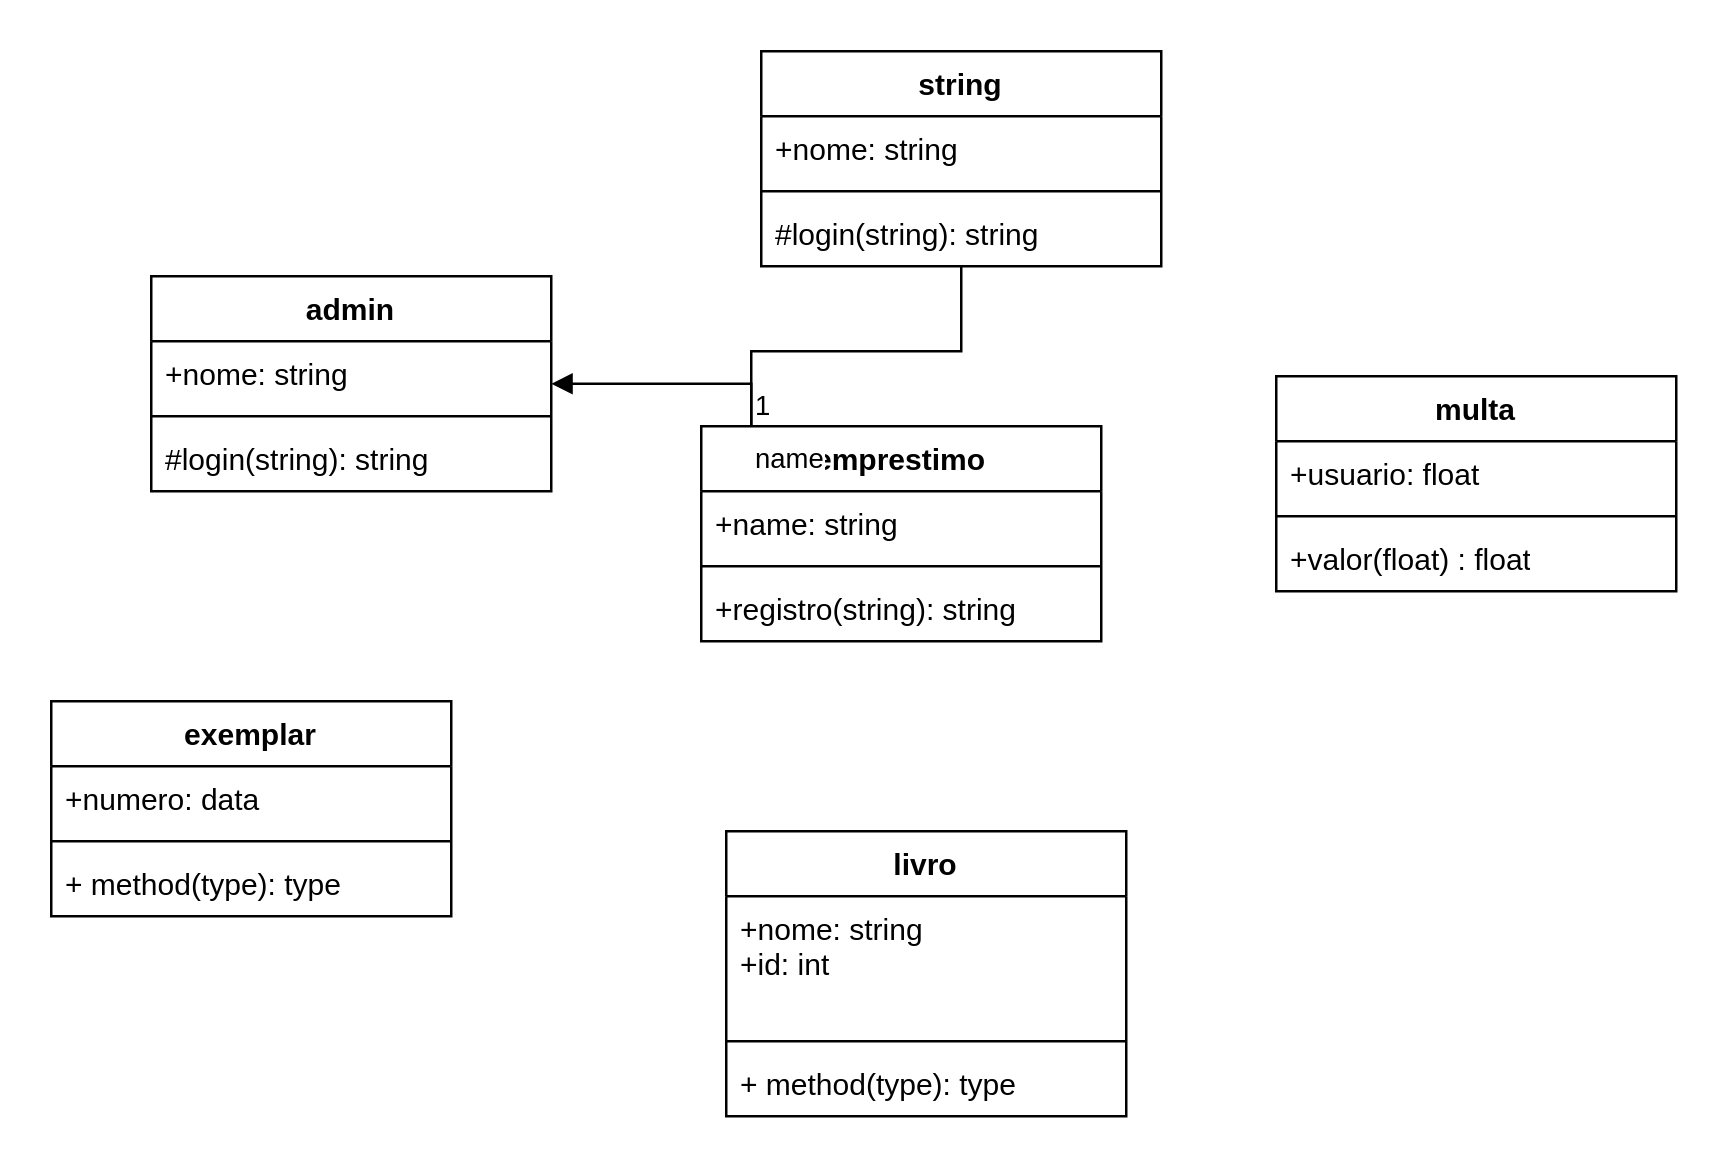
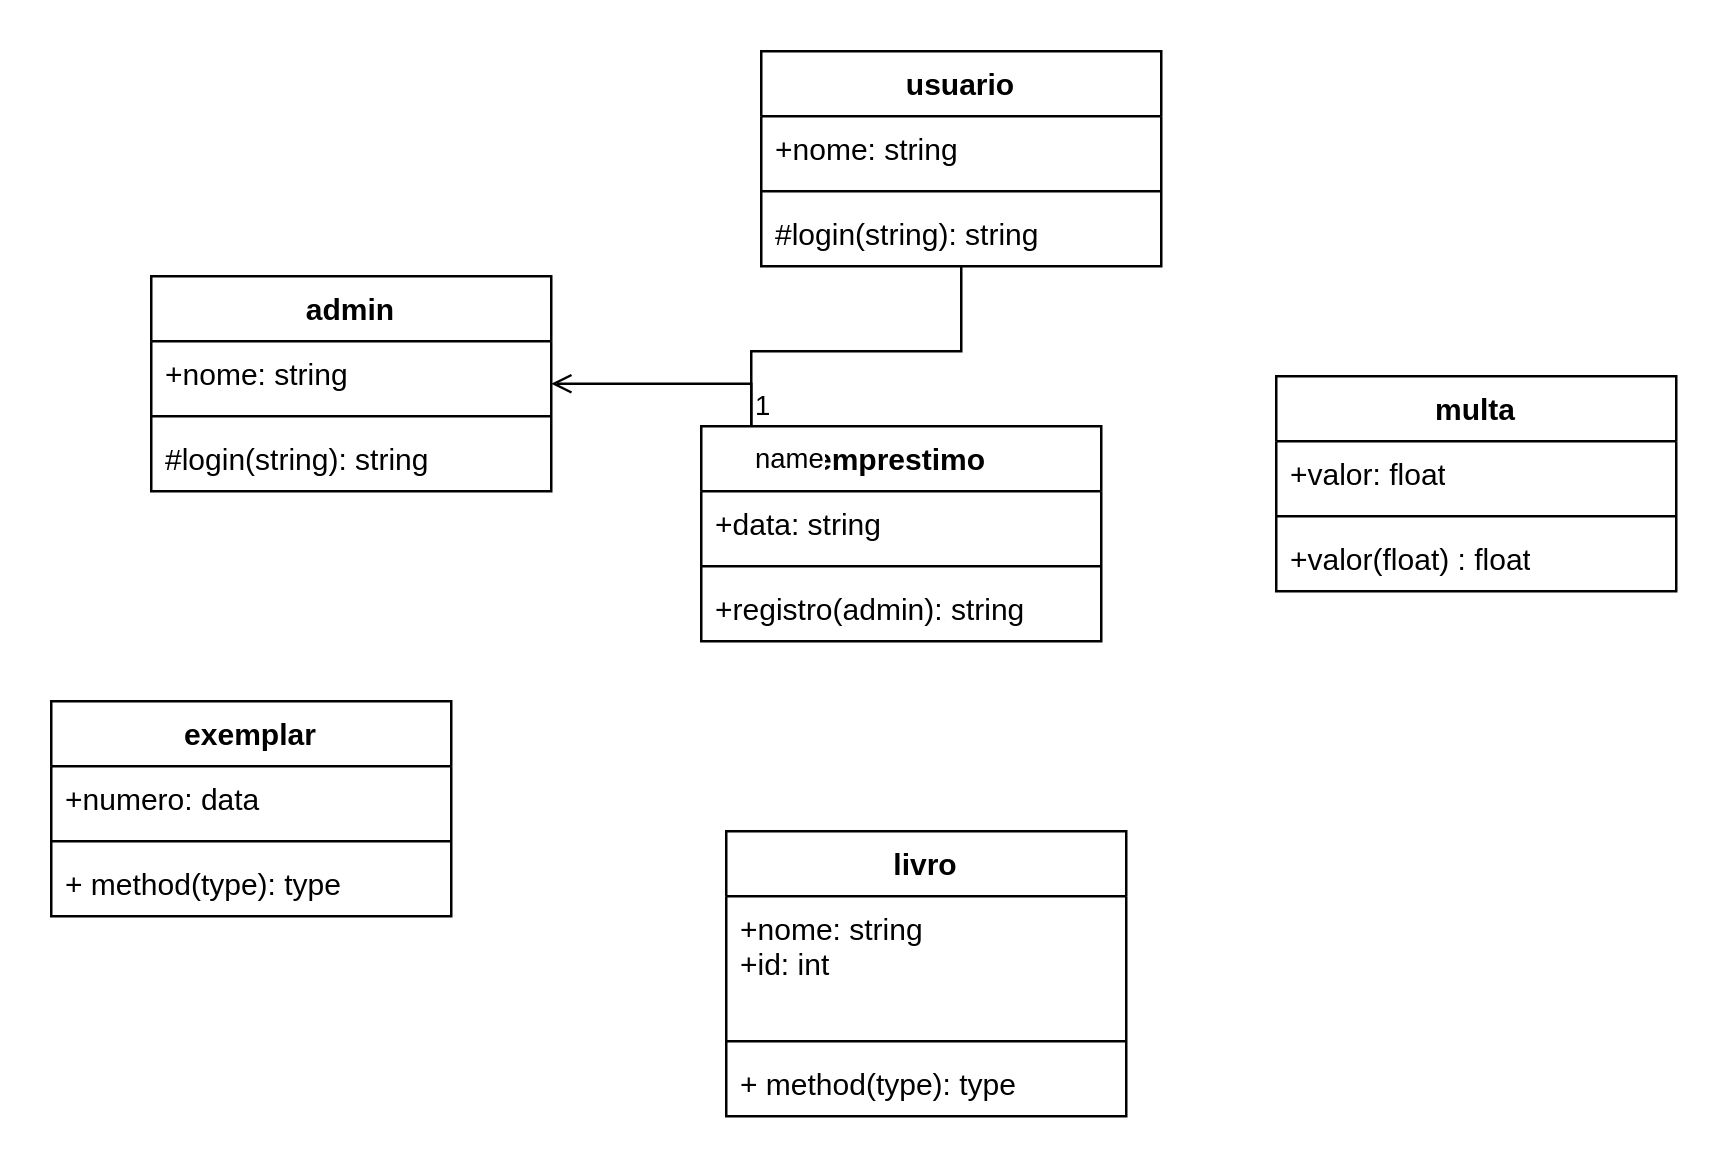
  <mxCell id="0" />
  <mxCell id="1" parent="0" />
  <mxCell id="2" value="livro" style="swimlane;fontStyle=1;align=center;verticalAlign=top;childLayout=stackLayout;horizontal=1;startSize=26;horizontalStack=0;resizeParent=1;resizeParentMax=0;resizeLast=0;collapsible=1;marginBottom=0;whiteSpace=wrap;html=1;" vertex="1" parent="1"><mxGeometry x="290" y="332" width="160" height="114" as="geometry" /></mxCell>
  <mxCell id="3" value="+nome: string&lt;div&gt;+id: int&lt;/div&gt;" style="text;strokeColor=none;fillColor=none;align=left;verticalAlign=top;spacingLeft=4;spacingRight=4;overflow=hidden;rotatable=0;points=[[0,0.5],[1,0.5]];portConstraint=eastwest;whiteSpace=wrap;html=1;" vertex="1" parent="2"><mxGeometry y="26" width="160" height="54" as="geometry" /></mxCell>
  <mxCell id="4" value="" style="line;strokeWidth=1;fillColor=none;align=left;verticalAlign=middle;spacingTop=-1;spacingLeft=3;spacingRight=3;rotatable=0;labelPosition=right;points=[];portConstraint=eastwest;strokeColor=inherit;" vertex="1" parent="2"><mxGeometry y="80" width="160" height="8" as="geometry" /></mxCell>
  <mxCell id="5" value="+ method(type): type" style="text;strokeColor=none;fillColor=none;align=left;verticalAlign=top;spacingLeft=4;spacingRight=4;overflow=hidden;rotatable=0;points=[[0,0.5],[1,0.5]];portConstraint=eastwest;whiteSpace=wrap;html=1;" vertex="1" parent="2"><mxGeometry y="88" width="160" height="26" as="geometry" /></mxCell>
  <mxCell id="6" value="admin" style="swimlane;fontStyle=1;align=center;verticalAlign=top;childLayout=stackLayout;horizontal=1;startSize=26;horizontalStack=0;resizeParent=1;resizeParentMax=0;resizeLast=0;collapsible=1;marginBottom=0;whiteSpace=wrap;html=1;" vertex="1" parent="1"><mxGeometry x="60" y="110" width="160" height="86" as="geometry" /></mxCell>
  <mxCell id="7" value="+nome: string" style="text;strokeColor=none;fillColor=none;align=left;verticalAlign=top;spacingLeft=4;spacingRight=4;overflow=hidden;rotatable=0;points=[[0,0.5],[1,0.5]];portConstraint=eastwest;whiteSpace=wrap;html=1;" vertex="1" parent="6"><mxGeometry y="26" width="160" height="26" as="geometry" /></mxCell>
  <mxCell id="8" value="" style="line;strokeWidth=1;fillColor=none;align=left;verticalAlign=middle;spacingTop=-1;spacingLeft=3;spacingRight=3;rotatable=0;labelPosition=right;points=[];portConstraint=eastwest;strokeColor=inherit;" vertex="1" parent="6"><mxGeometry y="52" width="160" height="8" as="geometry" /></mxCell>
  <mxCell id="9" value="#login(string): string" style="text;strokeColor=none;fillColor=none;align=left;verticalAlign=top;spacingLeft=4;spacingRight=4;overflow=hidden;rotatable=0;points=[[0,0.5],[1,0.5]];portConstraint=eastwest;whiteSpace=wrap;html=1;" vertex="1" parent="6"><mxGeometry y="60" width="160" height="26" as="geometry" /></mxCell>
  <mxCell id="10" value="emprestimo" style="swimlane;fontStyle=1;align=center;verticalAlign=top;childLayout=stackLayout;horizontal=1;startSize=26;horizontalStack=0;resizeParent=1;resizeParentMax=0;resizeLast=0;collapsible=1;marginBottom=0;whiteSpace=wrap;html=1;" vertex="1" parent="1"><mxGeometry x="280" y="170" width="160" height="86" as="geometry" /></mxCell>
- <mxCell id="11" value="+name: string" style="text;strokeColor=none;fillColor=none;align=left;verticalAlign=top;spacingLeft=4;spacingRight=4;overflow=hidden;rotatable=0;points=[[0,0.5],[1,0.5]];portConstraint=eastwest;whiteSpace=wrap;html=1;" vertex="1" parent="10"><mxGeometry y="26" width="160" height="26" as="geometry" /></mxCell>
+ <mxCell id="11" value="+data: string" style="text;strokeColor=none;fillColor=none;align=left;verticalAlign=top;spacingLeft=4;spacingRight=4;overflow=hidden;rotatable=0;points=[[0,0.5],[1,0.5]];portConstraint=eastwest;whiteSpace=wrap;html=1;" vertex="1" parent="10"><mxGeometry y="26" width="160" height="26" as="geometry" /></mxCell>
  <mxCell id="12" value="" style="line;strokeWidth=1;fillColor=none;align=left;verticalAlign=middle;spacingTop=-1;spacingLeft=3;spacingRight=3;rotatable=0;labelPosition=right;points=[];portConstraint=eastwest;strokeColor=inherit;" vertex="1" parent="10"><mxGeometry y="52" width="160" height="8" as="geometry" /></mxCell>
- <mxCell id="13" value="+registro(string): string" style="text;strokeColor=none;fillColor=none;align=left;verticalAlign=top;spacingLeft=4;spacingRight=4;overflow=hidden;rotatable=0;points=[[0,0.5],[1,0.5]];portConstraint=eastwest;whiteSpace=wrap;html=1;" vertex="1" parent="10"><mxGeometry y="60" width="160" height="26" as="geometry" /></mxCell>
- <mxCell id="14" value="string" style="swimlane;fontStyle=1;align=center;verticalAlign=top;childLayout=stackLayout;horizontal=1;startSize=26;horizontalStack=0;resizeParent=1;resizeParentMax=0;resizeLast=0;collapsible=1;marginBottom=0;whiteSpace=wrap;html=1;" vertex="1" parent="1"><mxGeometry x="304" y="20" width="160" height="86" as="geometry" /></mxCell>
+ <mxCell id="13" value="+registro(admin): string" style="text;strokeColor=none;fillColor=none;align=left;verticalAlign=top;spacingLeft=4;spacingRight=4;overflow=hidden;rotatable=0;points=[[0,0.5],[1,0.5]];portConstraint=eastwest;whiteSpace=wrap;html=1;" vertex="1" parent="10"><mxGeometry y="60" width="160" height="26" as="geometry" /></mxCell>
+ <mxCell id="14" value="usuario" style="swimlane;fontStyle=1;align=center;verticalAlign=top;childLayout=stackLayout;horizontal=1;startSize=26;horizontalStack=0;resizeParent=1;resizeParentMax=0;resizeLast=0;collapsible=1;marginBottom=0;whiteSpace=wrap;html=1;" vertex="1" parent="1"><mxGeometry x="304" y="20" width="160" height="86" as="geometry" /></mxCell>
  <mxCell id="15" value="+nome: string" style="text;strokeColor=none;fillColor=none;align=left;verticalAlign=top;spacingLeft=4;spacingRight=4;overflow=hidden;rotatable=0;points=[[0,0.5],[1,0.5]];portConstraint=eastwest;whiteSpace=wrap;html=1;" vertex="1" parent="14"><mxGeometry y="26" width="160" height="26" as="geometry" /></mxCell>
  <mxCell id="16" value="" style="line;strokeWidth=1;fillColor=none;align=left;verticalAlign=middle;spacingTop=-1;spacingLeft=3;spacingRight=3;rotatable=0;labelPosition=right;points=[];portConstraint=eastwest;strokeColor=inherit;" vertex="1" parent="14"><mxGeometry y="52" width="160" height="8" as="geometry" /></mxCell>
  <mxCell id="17" value="#login(string): string" style="text;strokeColor=none;fillColor=none;align=left;verticalAlign=top;spacingLeft=4;spacingRight=4;overflow=hidden;rotatable=0;points=[[0,0.5],[1,0.5]];portConstraint=eastwest;whiteSpace=wrap;html=1;" vertex="1" parent="14"><mxGeometry y="60" width="160" height="26" as="geometry" /></mxCell>
- <mxCell id="18" value="name" style="endArrow=block;endFill=1;html=1;edgeStyle=orthogonalEdgeStyle;align=left;verticalAlign=top;rounded=0;" edge="1" parent="1" source="10" target="6"><mxGeometry x="-1" relative="1" as="geometry"><mxPoint x="280" y="160" as="sourcePoint" /><mxPoint x="460" y="230" as="targetPoint" /><Array as="points"><mxPoint x="300" y="153" /></Array></mxGeometry></mxCell>
+ <mxCell id="18" value="name" style="endArrow=open;endFill=1;html=1;edgeStyle=orthogonalEdgeStyle;align=left;verticalAlign=top;rounded=0;" edge="1" parent="1" source="10" target="6"><mxGeometry x="-1" relative="1" as="geometry"><mxPoint x="280" y="160" as="sourcePoint" /><mxPoint x="460" y="230" as="targetPoint" /><Array as="points"><mxPoint x="300" y="153" /></Array></mxGeometry></mxCell>
  <mxCell id="19" value="1" style="edgeLabel;resizable=0;html=1;align=left;verticalAlign=bottom;" connectable="0" vertex="1" parent="18"><mxGeometry x="-1" relative="1" as="geometry" /></mxCell>
  <mxCell id="20" value="name" style="endArrow=none;endFill=1;html=1;edgeStyle=orthogonalEdgeStyle;align=left;verticalAlign=top;rounded=0;" edge="1" parent="1" source="10" target="14"><mxGeometry x="-1" relative="1" as="geometry"><mxPoint x="370" y="150" as="sourcePoint" /><mxPoint x="460" y="230" as="targetPoint" /><Array as="points"><mxPoint x="300" y="140" /><mxPoint x="384" y="140" /></Array></mxGeometry></mxCell>
  <mxCell id="21" value="1" style="edgeLabel;resizable=0;html=1;align=left;verticalAlign=bottom;" connectable="0" vertex="1" parent="20"><mxGeometry x="-1" relative="1" as="geometry" /></mxCell>
  <mxCell id="22" value="multa&lt;div&gt;&lt;br&gt;&lt;/div&gt;" style="swimlane;fontStyle=1;align=center;verticalAlign=top;childLayout=stackLayout;horizontal=1;startSize=26;horizontalStack=0;resizeParent=1;resizeParentMax=0;resizeLast=0;collapsible=1;marginBottom=0;whiteSpace=wrap;html=1;" vertex="1" parent="1"><mxGeometry x="510" y="150" width="160" height="86" as="geometry" /></mxCell>
- <mxCell id="23" value="+usuario: float" style="text;strokeColor=none;fillColor=none;align=left;verticalAlign=top;spacingLeft=4;spacingRight=4;overflow=hidden;rotatable=0;points=[[0,0.5],[1,0.5]];portConstraint=eastwest;whiteSpace=wrap;html=1;" vertex="1" parent="22"><mxGeometry y="26" width="160" height="26" as="geometry" /></mxCell>
+ <mxCell id="23" value="+valor: float" style="text;strokeColor=none;fillColor=none;align=left;verticalAlign=top;spacingLeft=4;spacingRight=4;overflow=hidden;rotatable=0;points=[[0,0.5],[1,0.5]];portConstraint=eastwest;whiteSpace=wrap;html=1;" vertex="1" parent="22"><mxGeometry y="26" width="160" height="26" as="geometry" /></mxCell>
  <mxCell id="24" value="" style="line;strokeWidth=1;fillColor=none;align=left;verticalAlign=middle;spacingTop=-1;spacingLeft=3;spacingRight=3;rotatable=0;labelPosition=right;points=[];portConstraint=eastwest;strokeColor=inherit;" vertex="1" parent="22"><mxGeometry y="52" width="160" height="8" as="geometry" /></mxCell>
  <mxCell id="25" value="+valor(float) : float" style="text;strokeColor=none;fillColor=none;align=left;verticalAlign=top;spacingLeft=4;spacingRight=4;overflow=hidden;rotatable=0;points=[[0,0.5],[1,0.5]];portConstraint=eastwest;whiteSpace=wrap;html=1;" vertex="1" parent="22"><mxGeometry y="60" width="160" height="26" as="geometry" /></mxCell>
  <mxCell id="26" value="exemplar" style="swimlane;fontStyle=1;align=center;verticalAlign=top;childLayout=stackLayout;horizontal=1;startSize=26;horizontalStack=0;resizeParent=1;resizeParentMax=0;resizeLast=0;collapsible=1;marginBottom=0;whiteSpace=wrap;html=1;" vertex="1" parent="1"><mxGeometry x="20" y="280" width="160" height="86" as="geometry" /></mxCell>
  <mxCell id="27" value="+numero: data" style="text;strokeColor=none;fillColor=none;align=left;verticalAlign=top;spacingLeft=4;spacingRight=4;overflow=hidden;rotatable=0;points=[[0,0.5],[1,0.5]];portConstraint=eastwest;whiteSpace=wrap;html=1;" vertex="1" parent="26"><mxGeometry y="26" width="160" height="26" as="geometry" /></mxCell>
  <mxCell id="28" value="" style="line;strokeWidth=1;fillColor=none;align=left;verticalAlign=middle;spacingTop=-1;spacingLeft=3;spacingRight=3;rotatable=0;labelPosition=right;points=[];portConstraint=eastwest;strokeColor=inherit;" vertex="1" parent="26"><mxGeometry y="52" width="160" height="8" as="geometry" /></mxCell>
  <mxCell id="29" value="+ method(type): type" style="text;strokeColor=none;fillColor=none;align=left;verticalAlign=top;spacingLeft=4;spacingRight=4;overflow=hidden;rotatable=0;points=[[0,0.5],[1,0.5]];portConstraint=eastwest;whiteSpace=wrap;html=1;" vertex="1" parent="26"><mxGeometry y="60" width="160" height="26" as="geometry" /></mxCell>
